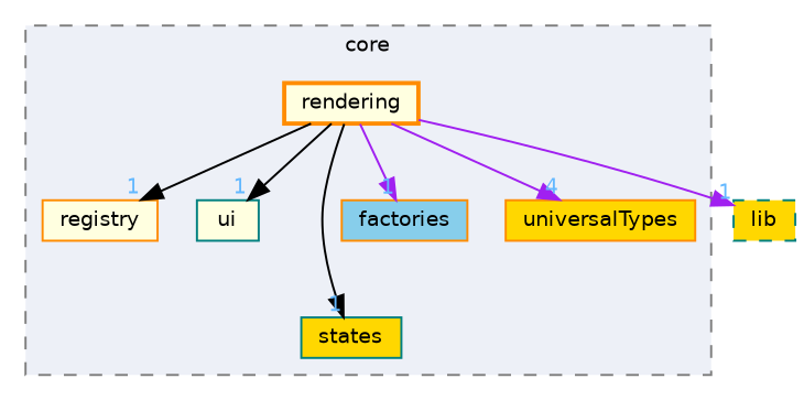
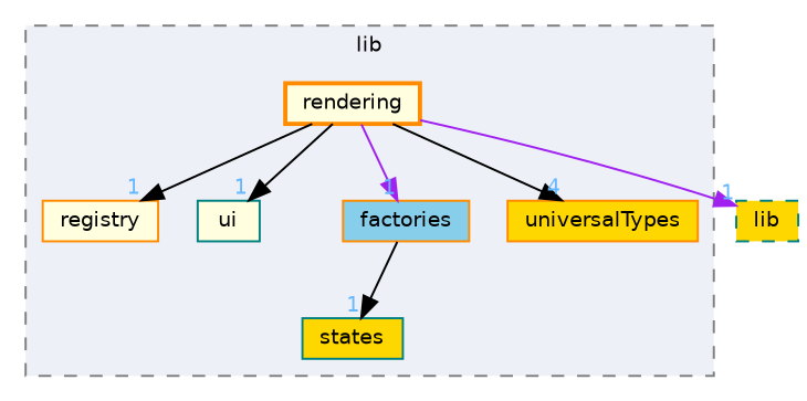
  digraph {
    compound=true
    node [color=darkorange fillcolor=lightyellow fontname=Helvetica fontsize=10 shape=box style=filled]
    edge [color=black fontcolor=steelblue1 fontname=Helvetica fontsize=10 headlabel=1 labeldistance=1.5 labelfontname=Helvetica labelfontsize=10]
    n1 [height=0.2 label=registry width=0.4]
    n2 [color=teal height=0.2 label=ui width=0.4]
    n3 [color=teal fillcolor=gold height=0.2 label=states width=0.4]
    n4 [fillcolor=skyblue height=0.2 label=factories width=0.4]
    n5 [fillcolor=gold height=0.2 label=universalTypes width=0.4]
    n6 [height=0.2 label=rendering style="filled,bold" width=0.4]
    n7 [color=teal fillcolor=gold height=0.2 label=lib style="filled,dashed" width=0.4]
    subgraph cluster_1 {
      bgcolor="#edf0f7"
      fontname=Helvetica
      fontsize=10
-     label=core
+     label=lib
      pencolor=grey50
      style="filled,dashed"
      n1
      n2
      n3
      n4
      n5
      n6
    }
    n6 -> n1
    n6 -> n2
-   n6 -> n3
+   n4 -> n3
    n6 -> n4 [color=purple]
-   n6 -> n5 [color=purple headlabel=4]
+   n6 -> n5 [headlabel=4]
    n6 -> n7 [color=purple]
  }
